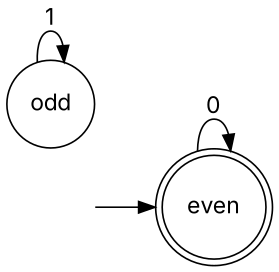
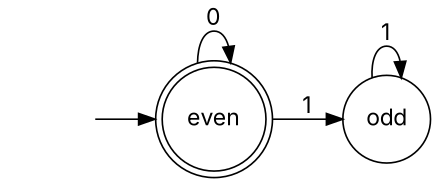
  digraph {
    fontname=Inter
    rankdir=LR
    node [fontname=Inter]
    edge [fontname=Inter]
    even [shape=doublecircle]
    odd [shape=circle]
    _nil [style=invis]
    even -> even [label=0]
+   even -> odd [label=1]
    odd -> odd [label=1]
    _nil -> even
  }
